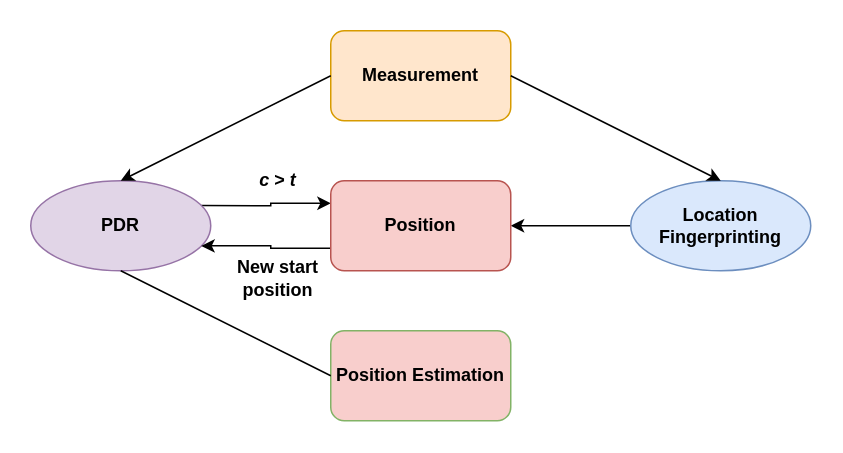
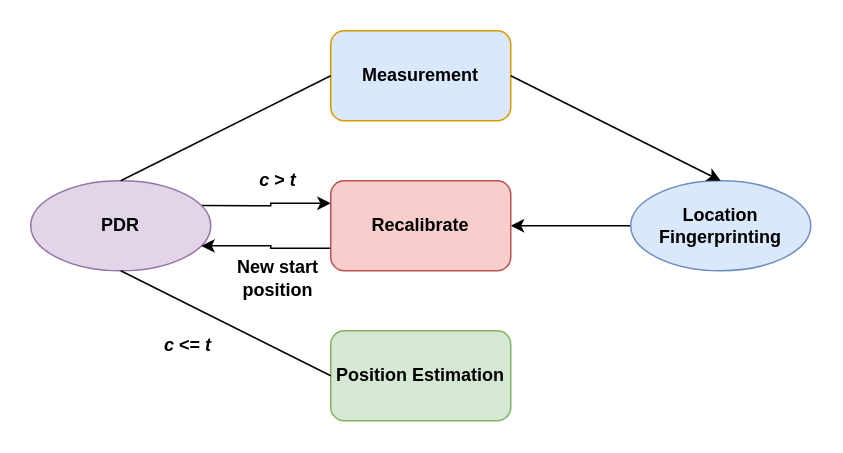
  <mxCell id="0" />
  <mxCell id="1" parent="0" />
  <mxCell id="2" style="edgeStyle=orthogonalEdgeStyle;rounded=0;orthogonalLoop=1;jettySize=auto;html=1;exitX=1;exitY=0.25;exitDx=0;exitDy=0;entryX=0;entryY=0.25;entryDx=0;entryDy=0;fontSize=11;strokeWidth=1;" parent="1" source="3" target="11" edge="1"><mxGeometry relative="1" as="geometry" /></mxCell>
  <mxCell id="3" value="&lt;b&gt;PDR&lt;/b&gt;" style="ellipse;whiteSpace=wrap;html=1;strokeWidth=1;fillColor=#e1d5e7;strokeColor=#9673a6;" parent="1" vertex="1"><mxGeometry x="20" y="120" width="120" height="60" as="geometry" /></mxCell>
  <mxCell id="4" style="edgeStyle=orthogonalEdgeStyle;rounded=0;orthogonalLoop=1;jettySize=auto;html=1;exitX=0;exitY=0.5;exitDx=0;exitDy=0;fontSize=11;strokeWidth=1;" parent="1" source="5" target="11" edge="1"><mxGeometry relative="1" as="geometry" /></mxCell>
  <mxCell id="5" value="&lt;b&gt;Location Fingerprinting&lt;/b&gt;" style="ellipse;whiteSpace=wrap;html=1;fillColor=#dae8fc;strokeColor=#6c8ebf;" parent="1" vertex="1"><mxGeometry x="420" y="120" width="120" height="60" as="geometry" /></mxCell>
- <mxCell id="6" value="&lt;b&gt;Position Estimation&lt;/b&gt;" style="rounded=1;whiteSpace=wrap;html=1;strokeWidth=1;fillColor=#f8cecc;strokeColor=#82b366;labelBorderColor=none;" parent="1" vertex="1"><mxGeometry x="220" y="220" width="120" height="60" as="geometry" /></mxCell>
+ <mxCell id="6" value="&lt;b&gt;Position Estimation&lt;/b&gt;" style="rounded=1;whiteSpace=wrap;html=1;strokeWidth=1;fillColor=#d5e8d4;strokeColor=#82b366;labelBorderColor=none;" parent="1" vertex="1"><mxGeometry x="220" y="220" width="120" height="60" as="geometry" /></mxCell>
  <mxCell id="7" value="" style="endArrow=none;html=1;strokeWidth=1;entryX=0;entryY=0.5;entryDx=0;entryDy=0;exitX=0.5;exitY=1;exitDx=0;exitDy=0;" parent="1" source="3" target="6" edge="1"><mxGeometry width="50" height="50" relative="1" as="geometry"><mxPoint x="55" y="270" as="sourcePoint" /><mxPoint x="105" y="220" as="targetPoint" /></mxGeometry></mxCell>
  <mxCell id="8" value="&lt;font style=&quot;font-size: 12px&quot;&gt;&lt;b&gt;&lt;i&gt;c&lt;/i&gt; &amp;gt; &lt;i&gt;t&lt;/i&gt;&lt;/b&gt;&lt;/font&gt;" style="text;html=1;strokeColor=none;fillColor=none;align=center;verticalAlign=middle;whiteSpace=wrap;rounded=0;fontSize=11;" parent="1" vertex="1"><mxGeometry x="140" y="110" width="90" height="20" as="geometry" /></mxCell>
+ <mxCell id="9" value="&lt;font style=&quot;font-size: 12px&quot;&gt;&lt;b&gt;&lt;i&gt;c&lt;/i&gt; &amp;lt;= &lt;i&gt;t&lt;/i&gt;&lt;/b&gt;&lt;/font&gt;" style="text;html=1;strokeColor=none;fillColor=none;align=center;verticalAlign=middle;whiteSpace=wrap;rounded=0;fontSize=11;" parent="1" vertex="1"><mxGeometry x="80" y="220" width="90" height="20" as="geometry" /></mxCell>
  <mxCell id="10" style="edgeStyle=orthogonalEdgeStyle;rounded=0;orthogonalLoop=1;jettySize=auto;html=1;exitX=0;exitY=0.75;exitDx=0;exitDy=0;entryX=1;entryY=0.75;entryDx=0;entryDy=0;fontSize=11;strokeWidth=1;" parent="1" source="11" target="3" edge="1"><mxGeometry relative="1" as="geometry" /></mxCell>
- <mxCell id="11" value="&lt;b&gt;&lt;font style=&quot;font-size: 12px&quot;&gt;Position&lt;/font&gt;&lt;/b&gt;" style="rounded=1;whiteSpace=wrap;html=1;fontSize=11;strokeWidth=1;fillColor=#f8cecc;strokeColor=#b85450;" parent="1" vertex="1"><mxGeometry x="220" y="120" width="120" height="60" as="geometry" /></mxCell>
- <mxCell id="12" value="&lt;font style=&quot;font-size: 12px&quot;&gt;&lt;b&gt;Measurement&lt;/b&gt;&lt;/font&gt;" style="rounded=1;whiteSpace=wrap;html=1;fontSize=11;strokeWidth=1;fillColor=#ffe6cc;strokeColor=#d79b00;" parent="1" vertex="1"><mxGeometry x="220" y="20" width="120" height="60" as="geometry" /></mxCell>
+ <mxCell id="11" value="&lt;b&gt;&lt;font style=&quot;font-size: 12px&quot;&gt;Recalibrate&lt;/font&gt;&lt;/b&gt;" style="rounded=1;whiteSpace=wrap;html=1;fontSize=11;strokeWidth=1;fillColor=#f8cecc;strokeColor=#b85450;" parent="1" vertex="1"><mxGeometry x="220" y="120" width="120" height="60" as="geometry" /></mxCell>
+ <mxCell id="12" value="&lt;font style=&quot;font-size: 12px&quot;&gt;&lt;b&gt;Measurement&lt;/b&gt;&lt;/font&gt;" style="rounded=1;whiteSpace=wrap;html=1;fontSize=11;strokeWidth=1;fillColor=#dae8fc;strokeColor=#d79b00;" parent="1" vertex="1"><mxGeometry x="220" y="20" width="120" height="60" as="geometry" /></mxCell>
  <mxCell id="13" value="" style="endArrow=classic;html=1;fontSize=11;strokeWidth=1;entryX=0.5;entryY=0;entryDx=0;entryDy=0;" parent="1" target="5" edge="1"><mxGeometry width="50" height="50" relative="1" as="geometry"><mxPoint x="340" y="50" as="sourcePoint" /><mxPoint x="390" y="0" as="targetPoint" /></mxGeometry></mxCell>
- <mxCell id="14" value="" style="endArrow=classic;html=1;fontSize=11;strokeWidth=1;entryX=0.5;entryY=0;entryDx=0;entryDy=0;exitX=0;exitY=0.5;exitDx=0;exitDy=0;" parent="1" source="12" target="3" edge="1"><mxGeometry width="50" height="50" relative="1" as="geometry"><mxPoint x="60" y="70" as="sourcePoint" /><mxPoint x="110" y="20" as="targetPoint" /></mxGeometry></mxCell>
+ <mxCell id="14" value="" style="endArrow=none;html=1;fontSize=11;strokeWidth=1;entryX=0.5;entryY=0;entryDx=0;entryDy=0;exitX=0;exitY=0.5;exitDx=0;exitDy=0;" parent="1" source="12" target="3" edge="1"><mxGeometry width="50" height="50" relative="1" as="geometry"><mxPoint x="60" y="70" as="sourcePoint" /><mxPoint x="110" y="20" as="targetPoint" /></mxGeometry></mxCell>
  <mxCell id="15" value="&lt;b&gt;&lt;font style=&quot;font-size: 12px&quot;&gt;New start position&lt;/font&gt;&lt;/b&gt;" style="text;html=1;strokeColor=none;fillColor=none;align=center;verticalAlign=middle;whiteSpace=wrap;rounded=0;fontSize=11;" parent="1" vertex="1"><mxGeometry x="145" y="170" width="80" height="30" as="geometry" /></mxCell>
